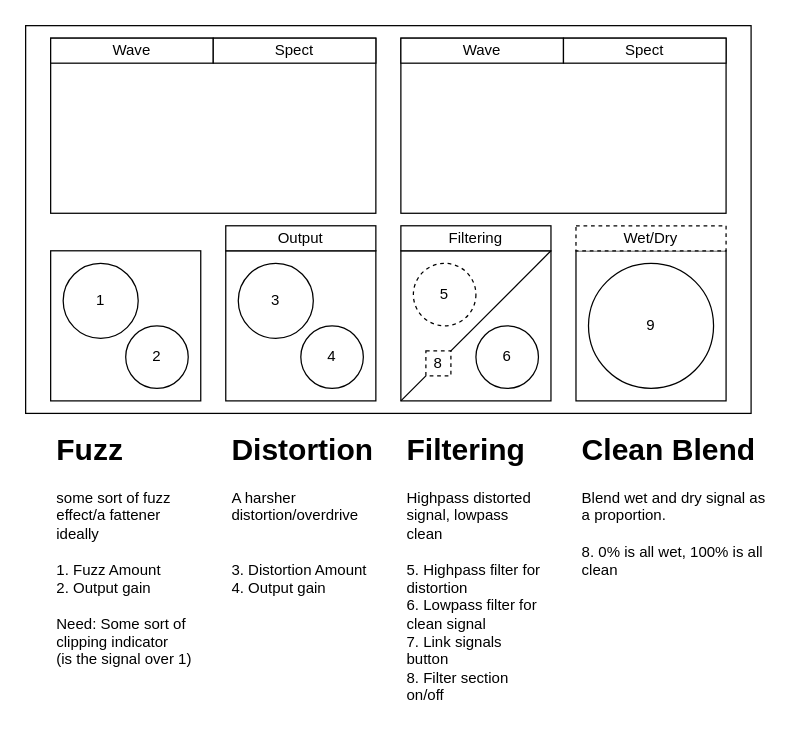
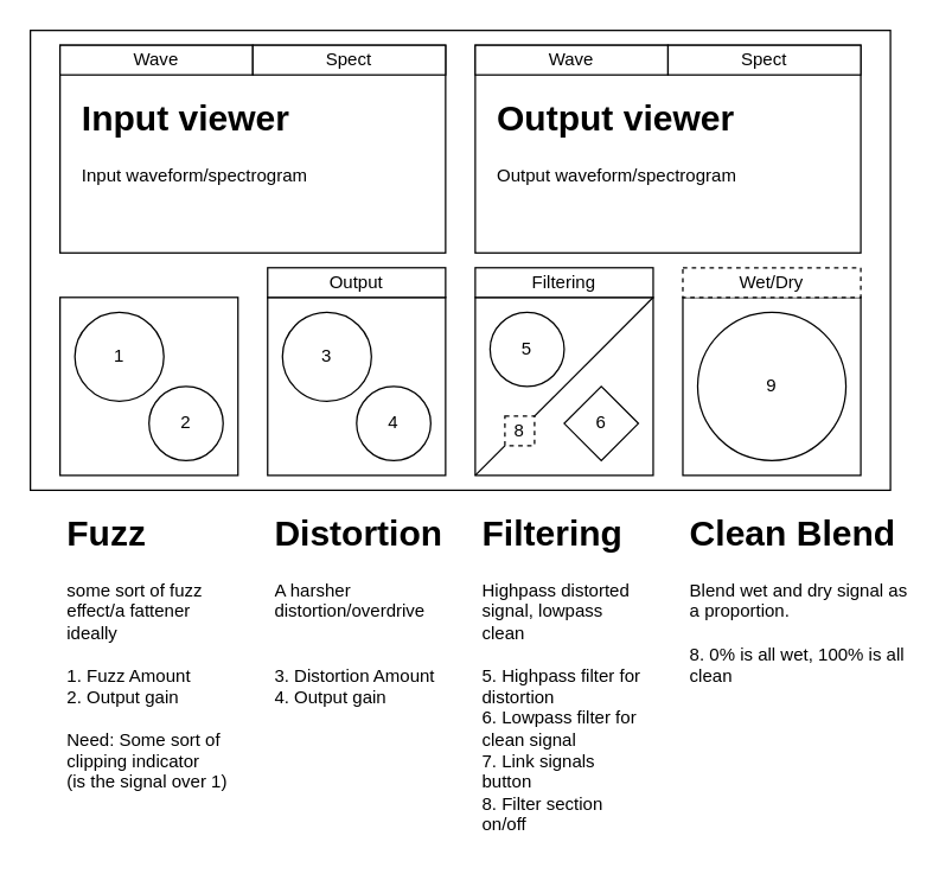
  <mxCell id="0" />
  <mxCell id="1" parent="0" />
  <mxCell id="2" value="" style="rounded=0;whiteSpace=wrap;html=1;fillColor=none;" parent="1" vertex="1"><mxGeometry x="20" y="20" width="580" height="310" as="geometry" /></mxCell>
  <mxCell id="3" value="" style="rounded=0;whiteSpace=wrap;html=1;fillColor=none;" parent="1" vertex="1"><mxGeometry x="40" y="30" width="260" height="140" as="geometry" /></mxCell>
  <mxCell id="4" value="" style="rounded=0;whiteSpace=wrap;html=1;fillColor=none;" parent="1" vertex="1"><mxGeometry x="320" y="30" width="260" height="140" as="geometry" /></mxCell>
  <mxCell id="5" value="" style="rounded=0;whiteSpace=wrap;html=1;fillColor=none;" parent="1" vertex="1"><mxGeometry x="40" y="200" width="120" height="120" as="geometry" /></mxCell>
  <mxCell id="6" value="" style="rounded=0;whiteSpace=wrap;html=1;fillColor=none;" parent="1" vertex="1"><mxGeometry x="180" y="200" width="120" height="120" as="geometry" /></mxCell>
  <mxCell id="7" value="" style="rounded=0;whiteSpace=wrap;html=1;fillColor=none;" parent="1" vertex="1"><mxGeometry x="320" y="200" width="120" height="120" as="geometry" /></mxCell>
  <mxCell id="8" value="" style="rounded=0;whiteSpace=wrap;html=1;fillColor=none;" parent="1" vertex="1"><mxGeometry x="460" y="200" width="120" height="120" as="geometry" /></mxCell>
  <mxCell id="9" value="1" style="ellipse;whiteSpace=wrap;html=1;aspect=fixed;fillColor=none;" parent="1" vertex="1"><mxGeometry x="50" y="210" width="60" height="60" as="geometry" /></mxCell>
  <mxCell id="10" value="2" style="ellipse;whiteSpace=wrap;html=1;aspect=fixed;fillColor=none;" parent="1" vertex="1"><mxGeometry x="100" y="260" width="50" height="50" as="geometry" /></mxCell>
  <mxCell id="11" value="3" style="ellipse;whiteSpace=wrap;html=1;aspect=fixed;fillColor=none;" parent="1" vertex="1"><mxGeometry x="190" y="210" width="60" height="60" as="geometry" /></mxCell>
  <mxCell id="12" value="4" style="ellipse;whiteSpace=wrap;html=1;aspect=fixed;fillColor=none;" parent="1" vertex="1"><mxGeometry x="240" y="260" width="50" height="50" as="geometry" /></mxCell>
  <mxCell id="13" value="&lt;h1&gt;Fuzz&lt;/h1&gt;&lt;div&gt;some sort of fuzz effect/a fattener ideally&lt;/div&gt;&lt;div&gt;&lt;br&gt;&lt;/div&gt;&lt;div&gt;1. Fuzz Amount&lt;/div&gt;&lt;div&gt;2. Output gain&lt;/div&gt;&lt;div&gt;&lt;br&gt;&lt;/div&gt;&lt;div&gt;Need: Some sort of clipping indicator&lt;/div&gt;&lt;div&gt;(is the signal over 1)&lt;/div&gt;&lt;div&gt;&lt;br&gt;&lt;/div&gt;&lt;span style=&quot;color: rgba(0, 0, 0, 0); font-family: monospace; font-size: 0px;&quot;&gt;%3CmxGraphModel%3E%3Croot%3E%3CmxCell%20id%3D%220%22%2F%3E%3CmxCell%20id%3D%221%22%20parent%3D%220%22%2F%3E%3CmxCell%20id%3D%222%22%20value%3D%22%22%20style%3D%22ellipse%3BwhiteSpace%3Dwrap%3Bhtml%3D1%3Baspect%3Dfixed%3BfillColor%3Dnone%3B%22%20vertex%3D%221%22%20parent%3D%221%22%3E%3CmxGeometry%20x%3D%2250%22%20y%3D%22290%22%20width%3D%2260%22%20height%3D%2260%22%20as%3D%22geometry%22%2F%3E%3C%2FmxCell%3E%3CmxCell%20id%3D%223%22%20value%3D%22%22%20style%3D%22ellipse%3BwhiteSpace%3Dwrap%3Bhtml%3D1%3Baspect%3Dfixed%3BfillColor%3Dnone%3B%22%20vertex%3D%221%22%20parent%3D%221%22%3E%3CmxGeometry%20x%3D%22100%22%20y%3D%22340%22%20width%3D%2250%22%20height%3D%2250%22%20as%3D%22geometry%22%2F%3E%3C%2FmxCell%3E%3C%2Froot%3E%3C%2FmxGraphModel%3E&lt;/span&gt;" style="text;html=1;strokeColor=none;fillColor=none;spacing=5;spacingTop=-20;whiteSpace=wrap;overflow=hidden;rounded=0;" parent="1" vertex="1"><mxGeometry x="40" y="340" width="120" height="200" as="geometry" /></mxCell>
  <mxCell id="14" value="&lt;h1&gt;Distortion&lt;/h1&gt;&lt;div&gt;A harsher distortion/overdrive&lt;/div&gt;&lt;div&gt;&lt;br&gt;&lt;/div&gt;&lt;div&gt;&lt;br&gt;&lt;/div&gt;&lt;div&gt;3. Distortion Amount&lt;/div&gt;&lt;div&gt;4. Output gain&amp;nbsp;&lt;/div&gt;&lt;span style=&quot;color: rgba(0, 0, 0, 0); font-family: monospace; font-size: 0px;&quot;&gt;%3CmxGraphModel%3E%3Croot%3E%3CmxCell%20id%3D%220%22%2F%3E%3CmxCell%20id%3D%221%22%20parent%3D%220%22%2F%3E%3CmxCell%20id%3D%222%22%20value%3D%22%22%20style%3D%22ellipse%3BwhiteSpace%3Dwrap%3Bhtml%3D1%3Baspect%3Dfixed%3BfillColor%3Dnone%3B%22%20vertex%3D%221%22%20parent%3D%221%22%3E%3CmxGeometry%20x%3D%2250%22%20y%3D%22290%22%20width%3D%2260%22%20height%3D%2260%22%20as%3D%22geometry%22%2F%3E%3C%2FmxCell%3E%3CmxCell%20id%3D%223%22%20value%3D%22%22%20style%3D%22ellipse%3BwhiteSpace%3Dwrap%3Bhtml%3D1%3Baspect%3Dfixed%3BfillColor%3Dnone%3B%22%20vertex%3D%221%22%20parent%3D%221%22%3E%3CmxGeometry%20x%3D%22100%22%20y%3D%22340%22%20width%3D%2250%22%20height%3D%2250%22%20as%3D%22geometry%22%2F%3E%3C%2FmxCell%3E%3C%2Froot%3E%3C%2FmxGraphModel%3E&lt;/span&gt;" style="text;html=1;strokeColor=none;fillColor=none;spacing=5;spacingTop=-20;whiteSpace=wrap;overflow=hidden;rounded=0;" parent="1" vertex="1"><mxGeometry x="180" y="340" width="120" height="160" as="geometry" /></mxCell>
  <mxCell id="15" value="" style="endArrow=none;html=1;rounded=0;exitX=0;exitY=1;exitDx=0;exitDy=0;startArrow=none;" parent="1" source="30" edge="1"><mxGeometry width="50" height="50" relative="1" as="geometry"><mxPoint x="390" y="250" as="sourcePoint" /><mxPoint x="440" y="200" as="targetPoint" /></mxGeometry></mxCell>
- <mxCell id="16" value="5" style="ellipse;whiteSpace=wrap;html=1;aspect=fixed;fillColor=default;dashed=1;" parent="1" vertex="1"><mxGeometry x="330" y="210" width="50" height="50" as="geometry" /></mxCell>
- <mxCell id="17" value="6" style="ellipse;whiteSpace=wrap;html=1;aspect=fixed;fillColor=default;" parent="1" vertex="1"><mxGeometry x="380" y="260" width="50" height="50" as="geometry" /></mxCell>
+ <mxCell id="16" value="5" style="ellipse;whiteSpace=wrap;html=1;aspect=fixed;fillColor=default;" parent="1" vertex="1"><mxGeometry x="330" y="210" width="50" height="50" as="geometry" /></mxCell>
+ <mxCell id="17" value="6" style="rhombus;whiteSpace=wrap;html=1;aspect=fixed;fillColor=default;" parent="1" vertex="1"><mxGeometry x="380" y="260" width="50" height="50" as="geometry" /></mxCell>
  <mxCell id="18" value="&lt;h1&gt;Filtering&lt;/h1&gt;&lt;div&gt;Highpass distorted signal, lowpass clean&lt;/div&gt;&lt;div&gt;&lt;br&gt;&lt;/div&gt;&lt;div&gt;5. Highpass filter for distortion&lt;/div&gt;&lt;div&gt;6. Lowpass filter for clean signal&lt;/div&gt;&lt;div&gt;7. Link signals button&lt;/div&gt;&lt;div&gt;8. Filter section on/off&lt;/div&gt;&lt;span style=&quot;color: rgba(0, 0, 0, 0); font-family: monospace; font-size: 0px;&quot;&gt;%3CmxGraphModel%3E%3Croot%3E%3CmxCell%20id%3D%220%22%2F%3E%3CmxCell%20id%3D%221%22%20parent%3D%220%22%2F%3E%3CmxCell%20id%3D%222%22%20value%3D%22%22%20style%3D%22ellipse%3BwhiteSpace%3Dwrap%3Bhtml%3D1%3Baspect%3Dfixed%3BfillColor%3Dnone%3B%22%20vertex%3D%221%22%20parent%3D%221%22%3E%3CmxGeometry%20x%3D%2250%22%20y%3D%22290%22%20width%3D%2260%22%20height%3D%2260%22%20as%3D%22geometry%22%2F%3E%3C%2FmxCell%3E%3CmxCell%20id%3D%223%22%20value%3D%22%22%20style%3D%22ellipse%3BwhiteSpace%3Dwrap%3Bhtml%3D1%3Baspect%3Dfixed%3BfillColor%3Dnone%3B%22%20vertex%3D%221%22%20parent%3D%221%22%3E%3CmxGeometry%20x%3D%22100%22%20y%3D%22340%22%20width%3D%2250%22%20height%3D%2250%22%20as%3D%22geometry%22%2F%3E%3C%2FmxCell%3E%3C%2Froot%3E%3C%2FmxGraphModel%3E&lt;/span&gt;" style="text;html=1;strokeColor=none;fillColor=none;spacing=5;spacingTop=-20;whiteSpace=wrap;overflow=hidden;rounded=0;" parent="1" vertex="1"><mxGeometry x="320" y="340" width="120" height="240" as="geometry" /></mxCell>
  <mxCell id="19" value="9" style="ellipse;whiteSpace=wrap;html=1;aspect=fixed;fillColor=none;" parent="1" vertex="1"><mxGeometry x="470" y="210" width="100" height="100" as="geometry" /></mxCell>
  <mxCell id="20" value="&lt;h1&gt;Clean Blend&lt;/h1&gt;&lt;div&gt;Blend wet and dry signal as a proportion.&amp;nbsp;&lt;/div&gt;&lt;div&gt;&lt;br&gt;&lt;/div&gt;&lt;div&gt;8. 0% is all wet, 100% is all clean&lt;/div&gt;" style="text;html=1;strokeColor=none;fillColor=none;spacing=5;spacingTop=-20;whiteSpace=wrap;overflow=hidden;rounded=0;" parent="1" vertex="1"><mxGeometry x="460" y="340" width="160" height="140" as="geometry" /></mxCell>
  <mxCell id="21" value="Wave" style="rounded=0;whiteSpace=wrap;html=1;fillColor=default;" parent="1" vertex="1"><mxGeometry x="40" y="30" width="130" height="20" as="geometry" /></mxCell>
  <mxCell id="22" value="Spect" style="rounded=0;whiteSpace=wrap;html=1;fillColor=default;" parent="1" vertex="1"><mxGeometry x="170" y="30" width="130" height="20" as="geometry" /></mxCell>
  <mxCell id="23" value="Wave" style="rounded=0;whiteSpace=wrap;html=1;fillColor=default;" parent="1" vertex="1"><mxGeometry x="320" y="30" width="130" height="20" as="geometry" /></mxCell>
  <mxCell id="24" value="Spect" style="rounded=0;whiteSpace=wrap;html=1;fillColor=default;" parent="1" vertex="1"><mxGeometry x="450" y="30" width="130" height="20" as="geometry" /></mxCell>
+ <mxCell id="25" value="&lt;h1&gt;Input viewer&lt;/h1&gt;&lt;div&gt;Input waveform/spectrogram&lt;/div&gt;" style="text;html=1;strokeColor=none;fillColor=none;spacing=5;spacingTop=-20;whiteSpace=wrap;overflow=hidden;rounded=0;" parent="1" vertex="1"><mxGeometry x="50" y="60" width="230" height="100" as="geometry" /></mxCell>
+ <mxCell id="26" value="&lt;h1&gt;Output viewer&lt;/h1&gt;&lt;div&gt;Output waveform/spectrogram&lt;/div&gt;" style="text;html=1;strokeColor=none;fillColor=none;spacing=5;spacingTop=-20;whiteSpace=wrap;overflow=hidden;rounded=0;" parent="1" vertex="1"><mxGeometry x="330" y="60" width="230" height="100" as="geometry" /></mxCell>
  <mxCell id="27" value="Output" style="rounded=0;whiteSpace=wrap;html=1;fillColor=default;" parent="1" vertex="1"><mxGeometry x="180" y="180" width="120" height="20" as="geometry" /></mxCell>
  <mxCell id="28" value="Filtering" style="rounded=0;whiteSpace=wrap;html=1;fillColor=default;" parent="1" vertex="1"><mxGeometry x="320" y="180" width="120" height="20" as="geometry" /></mxCell>
  <mxCell id="29" value="Wet/Dry" style="rounded=0;whiteSpace=wrap;html=1;fillColor=default;dashed=1;" parent="1" vertex="1"><mxGeometry x="460" y="180" width="120" height="20" as="geometry" /></mxCell>
  <mxCell id="30" value="8" style="rounded=0;whiteSpace=wrap;html=1;fillColor=default;dashed=1;" parent="1" vertex="1"><mxGeometry x="340" y="280" width="20" height="20" as="geometry" /></mxCell>
  <mxCell id="31" value="" style="endArrow=none;html=1;rounded=0;exitX=0;exitY=1;exitDx=0;exitDy=0;" parent="1" source="7" target="30" edge="1"><mxGeometry width="50" height="50" relative="1" as="geometry"><mxPoint x="320" y="320" as="sourcePoint" /><mxPoint x="440" y="200" as="targetPoint" /></mxGeometry></mxCell>
